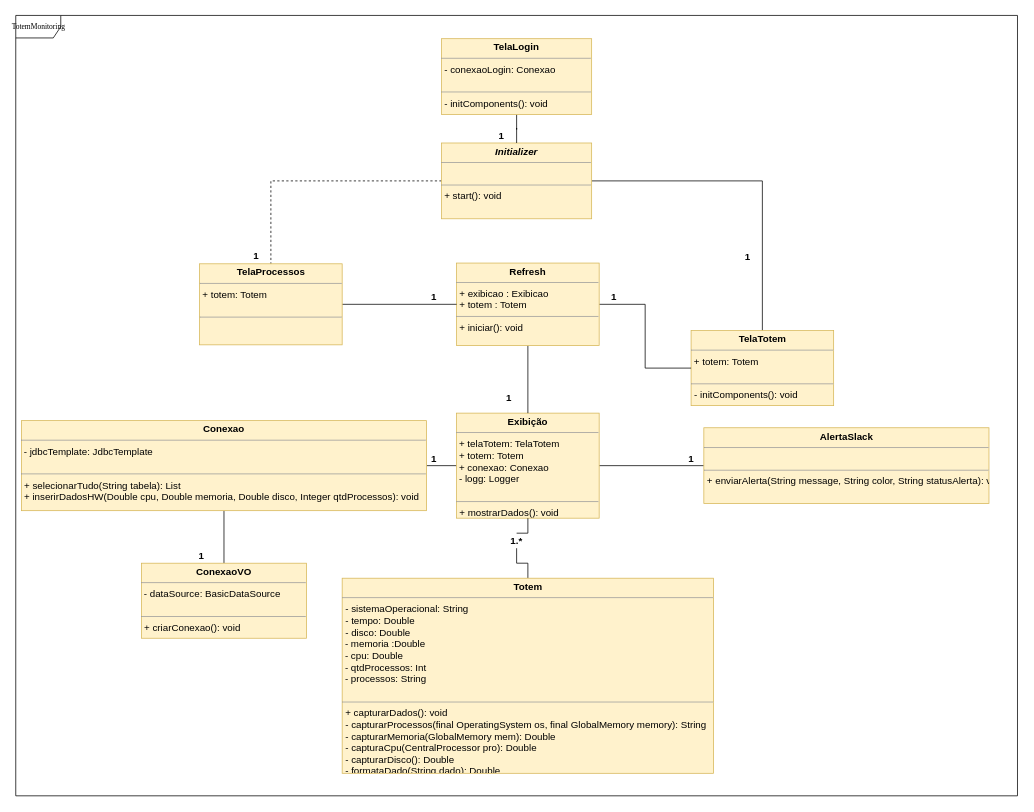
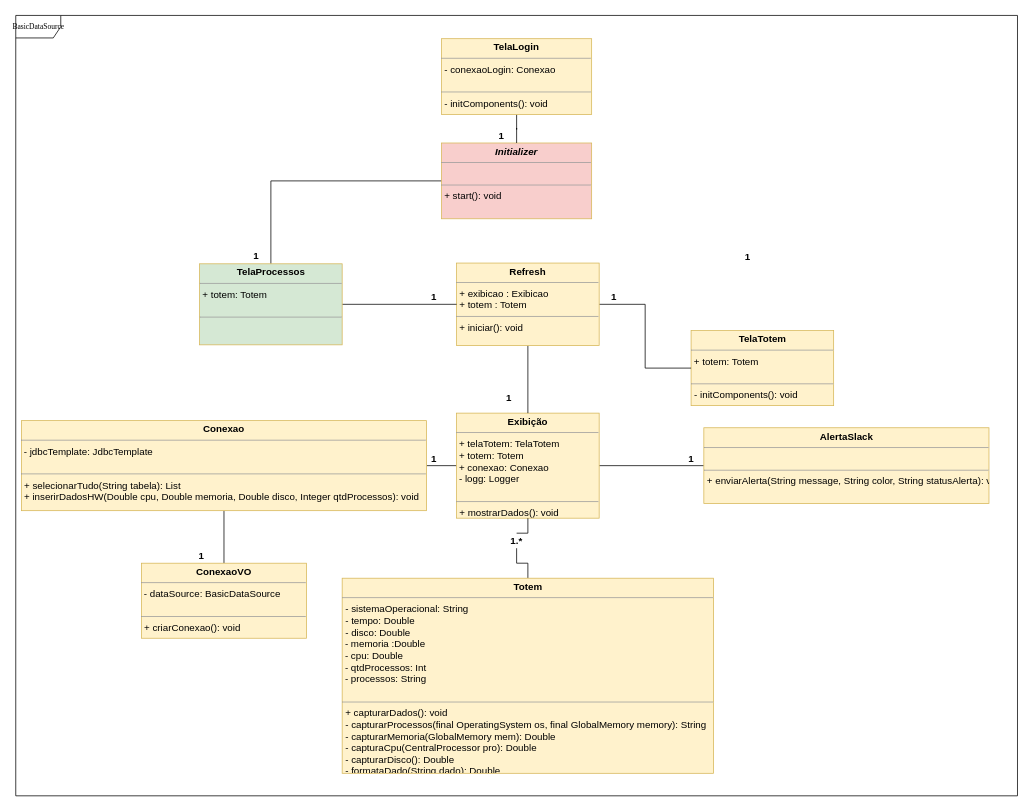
  <mxCell id="0" />
  <mxCell id="1" parent="0" />
- <mxCell id="2" value="TotemMonitoring" style="shape=umlFrame;whiteSpace=wrap;html=1;rounded=0;shadow=0;comic=0;labelBackgroundColor=none;strokeWidth=1;fontFamily=Verdana;fontSize=10;align=center;width=60;height=30;" parent="1" vertex="1"><mxGeometry x="20.5" y="20" width="1335" height="1040" as="geometry" /></mxCell>
+ <mxCell id="2" value="BasicDataSource" style="shape=umlFrame;whiteSpace=wrap;html=1;rounded=0;shadow=0;comic=0;labelBackgroundColor=none;strokeWidth=1;fontFamily=Verdana;fontSize=10;align=center;width=60;height=30;" parent="1" vertex="1"><mxGeometry x="20.5" y="20" width="1335" height="1040" as="geometry" /></mxCell>
  <mxCell id="3" style="edgeStyle=orthogonalEdgeStyle;rounded=0;orthogonalLoop=1;jettySize=auto;html=1;entryX=0.5;entryY=0;entryDx=0;entryDy=0;endArrow=none;endFill=0;" parent="1" source="23" target="10" edge="1"><mxGeometry relative="1" as="geometry" /></mxCell>
  <mxCell id="4" style="edgeStyle=orthogonalEdgeStyle;rounded=0;orthogonalLoop=1;jettySize=auto;html=1;entryX=1;entryY=0.5;entryDx=0;entryDy=0;endArrow=none;endFill=0;" edge="1" parent="1" source="6" target="20"><mxGeometry relative="1" as="geometry" /></mxCell>
  <mxCell id="5" style="edgeStyle=orthogonalEdgeStyle;rounded=0;orthogonalLoop=1;jettySize=auto;html=1;endArrow=none;endFill=0;" edge="1" parent="1" source="6" target="22"><mxGeometry relative="1" as="geometry" /></mxCell>
  <mxCell id="6" value="&lt;p style=&quot;margin: 4px 0px 0px ; text-align: center ; font-size: 13px&quot;&gt;&lt;b&gt;&lt;font style=&quot;font-size: 13px&quot;&gt;Exibição&lt;/font&gt;&lt;/b&gt;&lt;/p&gt;&lt;hr size=&quot;1&quot; style=&quot;font-size: 13px&quot;&gt;&lt;span style=&quot;white-space: normal ; font-size: 13px&quot;&gt;&lt;font style=&quot;font-size: 13px&quot;&gt;&amp;nbsp;+ telaTotem: TelaTotem&lt;br&gt;&amp;nbsp;+ totem: Totem&lt;br&gt;&amp;nbsp;+ conexao: Conexao&lt;br&gt;&amp;nbsp;- logg: Logger&lt;br&gt;&lt;/font&gt;&lt;/span&gt;&lt;p style=&quot;margin: 0px 0px 0px 4px ; font-size: 13px&quot;&gt;&lt;font style=&quot;font-size: 13px&quot;&gt;&lt;br&gt;&lt;/font&gt;&lt;/p&gt;&lt;hr size=&quot;1&quot; style=&quot;font-size: 13px&quot;&gt;&lt;p style=&quot;margin: 0px 0px 0px 4px ; font-size: 13px&quot;&gt;&lt;font style=&quot;font-size: 13px&quot;&gt;+ mostrarDados(): void&lt;/font&gt;&lt;/p&gt;" style="verticalAlign=top;align=left;overflow=fill;fontSize=12;fontFamily=Helvetica;html=1;rounded=0;shadow=0;comic=0;labelBackgroundColor=none;strokeWidth=1;fillColor=#fff2cc;strokeColor=#d6b656;" parent="1" vertex="1"><mxGeometry x="608" y="550" width="190" height="140" as="geometry" /></mxCell>
- <mxCell id="7" style="edgeStyle=orthogonalEdgeStyle;rounded=0;orthogonalLoop=1;jettySize=auto;html=1;endArrow=none;endFill=0;dashed=1;" edge="1" parent="1" source="9" target="16"><mxGeometry relative="1" as="geometry" /></mxCell>
- <mxCell id="8" style="edgeStyle=orthogonalEdgeStyle;rounded=0;orthogonalLoop=1;jettySize=auto;html=1;endArrow=none;endFill=0;" edge="1" parent="1" source="9" target="11"><mxGeometry relative="1" as="geometry" /></mxCell>
- <mxCell id="9" value="&lt;p style=&quot;margin: 4px 0px 0px ; text-align: center ; font-size: 13px&quot;&gt;&lt;font style=&quot;font-size: 13px&quot;&gt;&lt;i&gt;&lt;b&gt;Initializer&lt;/b&gt;&lt;/i&gt;&lt;br&gt;&lt;/font&gt;&lt;/p&gt;&lt;hr size=&quot;1&quot; style=&quot;font-size: 13px&quot;&gt;&lt;p style=&quot;margin: 0px 0px 0px 4px ; font-size: 13px&quot;&gt;&lt;font style=&quot;font-size: 13px&quot;&gt;&lt;br&gt;&lt;/font&gt;&lt;/p&gt;&lt;hr size=&quot;1&quot; style=&quot;font-size: 13px&quot;&gt;&lt;p style=&quot;margin: 0px 0px 0px 4px ; font-size: 13px&quot;&gt;&lt;font style=&quot;font-size: 13px&quot;&gt;+ start(): void&lt;br&gt;&lt;/font&gt;&lt;br&gt;&lt;/p&gt;" style="verticalAlign=top;align=left;overflow=fill;fontSize=12;fontFamily=Helvetica;html=1;rounded=0;shadow=0;comic=0;labelBackgroundColor=none;strokeWidth=1;fillColor=#fff2cc;strokeColor=#d6b656;" parent="1" vertex="1"><mxGeometry x="588" y="190" width="200" height="101" as="geometry" /></mxCell>
+ <mxCell id="7" style="edgeStyle=orthogonalEdgeStyle;rounded=0;orthogonalLoop=1;jettySize=auto;html=1;endArrow=none;endFill=0;" edge="1" parent="1" source="9" target="16"><mxGeometry relative="1" as="geometry" /></mxCell>
+ <mxCell id="9" value="&lt;p style=&quot;margin: 4px 0px 0px ; text-align: center ; font-size: 13px&quot;&gt;&lt;font style=&quot;font-size: 13px&quot;&gt;&lt;i&gt;&lt;b&gt;Initializer&lt;/b&gt;&lt;/i&gt;&lt;br&gt;&lt;/font&gt;&lt;/p&gt;&lt;hr size=&quot;1&quot; style=&quot;font-size: 13px&quot;&gt;&lt;p style=&quot;margin: 0px 0px 0px 4px ; font-size: 13px&quot;&gt;&lt;font style=&quot;font-size: 13px&quot;&gt;&lt;br&gt;&lt;/font&gt;&lt;/p&gt;&lt;hr size=&quot;1&quot; style=&quot;font-size: 13px&quot;&gt;&lt;p style=&quot;margin: 0px 0px 0px 4px ; font-size: 13px&quot;&gt;&lt;font style=&quot;font-size: 13px&quot;&gt;+ start(): void&lt;br&gt;&lt;/font&gt;&lt;br&gt;&lt;/p&gt;" style="verticalAlign=top;align=left;overflow=fill;fontSize=12;fontFamily=Helvetica;html=1;rounded=0;shadow=0;comic=0;labelBackgroundColor=none;strokeWidth=1;fillColor=#f8cecc;strokeColor=#d6b656;" parent="1" vertex="1"><mxGeometry x="588" y="190" width="200" height="101" as="geometry" /></mxCell>
  <mxCell id="10" value="&lt;p style=&quot;margin: 4px 0px 0px ; text-align: center ; font-size: 13px&quot;&gt;&lt;b&gt;&lt;font style=&quot;font-size: 13px&quot;&gt;Totem&lt;/font&gt;&lt;/b&gt;&lt;/p&gt;&lt;hr size=&quot;1&quot; style=&quot;font-size: 13px&quot;&gt;&lt;p style=&quot;margin: 0px 0px 0px 4px ; font-size: 13px&quot;&gt;&lt;font style=&quot;font-size: 13px&quot;&gt;- sistemaOperacional: String&lt;br&gt;- tempo: Double&lt;/font&gt;&lt;/p&gt;&lt;p style=&quot;margin: 0px 0px 0px 4px ; font-size: 13px&quot;&gt;&lt;font style=&quot;font-size: 13px&quot;&gt;- disco: Double&lt;br&gt;&lt;/font&gt;&lt;/p&gt;&lt;div style=&quot;font-size: 13px&quot;&gt;&lt;font style=&quot;font-size: 13px&quot;&gt;&amp;nbsp;- memoria :Double&lt;br&gt;&lt;/font&gt;&lt;/div&gt;&lt;div style=&quot;font-size: 13px&quot;&gt;&lt;font style=&quot;font-size: 13px&quot;&gt;&amp;nbsp;- cpu: Double&lt;br&gt;&lt;/font&gt;&lt;/div&gt;&lt;div style=&quot;font-size: 13px&quot;&gt;&lt;div&gt;&lt;font style=&quot;font-size: 13px&quot;&gt;&amp;nbsp;- qtdProcessos: Int&lt;br&gt;&lt;/font&gt;&lt;/div&gt;&lt;div&gt;&lt;div&gt;&lt;font style=&quot;font-size: 13px&quot;&gt;&amp;nbsp;- processos: String&lt;/font&gt;&lt;/div&gt;&lt;/div&gt;&lt;/div&gt;&lt;div style=&quot;font-size: 13px&quot;&gt;&lt;font style=&quot;font-size: 13px&quot;&gt;&lt;br&gt;&lt;/font&gt;&lt;/div&gt;&lt;hr size=&quot;1&quot; style=&quot;font-size: 13px&quot;&gt;&lt;p style=&quot;margin: 0px 0px 0px 4px ; font-size: 13px&quot;&gt;&lt;font style=&quot;font-size: 13px&quot;&gt;+ capturarDados(): void&lt;/font&gt;&lt;/p&gt;&lt;p style=&quot;margin: 0px 0px 0px 4px ; font-size: 13px&quot;&gt;&lt;font style=&quot;font-size: 13px&quot;&gt;- capturarProcessos(final OperatingSystem os, final GlobalMemory memory): String&lt;/font&gt;&lt;/p&gt;&lt;p style=&quot;margin: 0px 0px 0px 4px ; font-size: 13px&quot;&gt;&lt;font style=&quot;font-size: 13px&quot;&gt;- capturarMemoria(GlobalMemory mem): Double&lt;/font&gt;&lt;/p&gt;&lt;p style=&quot;margin: 0px 0px 0px 4px ; font-size: 13px&quot;&gt;&lt;font style=&quot;font-size: 13px&quot;&gt;- capturaCpu(CentralProcessor pro): Double&lt;/font&gt;&lt;/p&gt;&lt;p style=&quot;margin: 0px 0px 0px 4px ; font-size: 13px&quot;&gt;&lt;font style=&quot;font-size: 13px&quot;&gt;- capturarDisco(): Double&lt;/font&gt;&lt;/p&gt;&lt;p style=&quot;margin: 0px 0px 0px 4px ; font-size: 13px&quot;&gt;&lt;font style=&quot;font-size: 13px&quot;&gt;- formataDado(String dado): Double&lt;/font&gt;&lt;/p&gt;&lt;p style=&quot;margin: 0px 0px 0px 4px ; font-size: 13px&quot;&gt;&lt;font style=&quot;font-size: 13px&quot;&gt;&lt;br&gt;&lt;/font&gt;&lt;/p&gt;&lt;p style=&quot;margin: 0px 0px 0px 4px ; font-size: 13px&quot;&gt;&lt;font style=&quot;font-size: 13px&quot;&gt;&lt;br&gt;&lt;/font&gt;&lt;br&gt;&lt;/p&gt;" style="verticalAlign=top;align=left;overflow=fill;fontSize=12;fontFamily=Helvetica;html=1;rounded=0;shadow=0;comic=0;labelBackgroundColor=none;strokeWidth=1;fillColor=#fff2cc;strokeColor=#d6b656;" parent="1" vertex="1"><mxGeometry x="455.5" y="770" width="495" height="260" as="geometry" /></mxCell>
  <mxCell id="11" value="&lt;p style=&quot;margin: 4px 0px 0px ; text-align: center ; font-size: 13px&quot;&gt;&lt;b&gt;&lt;font style=&quot;font-size: 13px&quot;&gt;TelaTotem&lt;/font&gt;&lt;/b&gt;&lt;/p&gt;&lt;hr size=&quot;1&quot; style=&quot;font-size: 13px&quot;&gt;&lt;span style=&quot;white-space: normal ; font-size: 13px&quot;&gt;&lt;font style=&quot;font-size: 13px&quot;&gt;&amp;nbsp;+ totem: Totem&lt;/font&gt;&lt;/span&gt;&lt;p style=&quot;margin: 0px 0px 0px 4px ; font-size: 13px&quot;&gt;&lt;font style=&quot;font-size: 13px&quot;&gt;&lt;br&gt;&lt;/font&gt;&lt;/p&gt;&lt;hr size=&quot;1&quot; style=&quot;font-size: 13px&quot;&gt;&lt;p style=&quot;margin: 0px 0px 0px 4px ; font-size: 13px&quot;&gt;&lt;font style=&quot;font-size: 13px&quot;&gt;- initComponents(): void&lt;/font&gt;&lt;/p&gt;&lt;p style=&quot;margin: 0px 0px 0px 4px ; font-size: 13px&quot;&gt;&lt;br&gt;&lt;/p&gt;" style="verticalAlign=top;align=left;overflow=fill;fontSize=12;fontFamily=Helvetica;html=1;rounded=0;shadow=0;comic=0;labelBackgroundColor=none;strokeWidth=1;fillColor=#fff2cc;strokeColor=#d6b656;" parent="1" vertex="1"><mxGeometry x="920.5" y="440" width="190" height="100" as="geometry" /></mxCell>
  <mxCell id="12" style="edgeStyle=orthogonalEdgeStyle;rounded=0;orthogonalLoop=1;jettySize=auto;html=1;entryX=0;entryY=0.5;entryDx=0;entryDy=0;endArrow=none;endFill=0;" parent="1" source="14" target="11" edge="1"><mxGeometry relative="1" as="geometry" /></mxCell>
  <mxCell id="13" style="edgeStyle=orthogonalEdgeStyle;rounded=0;orthogonalLoop=1;jettySize=auto;html=1;entryX=0.5;entryY=0;entryDx=0;entryDy=0;endArrow=none;endFill=0;" edge="1" parent="1" source="14" target="6"><mxGeometry relative="1" as="geometry" /></mxCell>
  <mxCell id="14" value="&lt;p style=&quot;margin: 4px 0px 0px ; text-align: center ; font-size: 13px&quot;&gt;&lt;b&gt;&lt;font style=&quot;font-size: 13px&quot;&gt;Refresh&lt;/font&gt;&lt;/b&gt;&lt;/p&gt;&lt;hr size=&quot;1&quot; style=&quot;font-size: 13px&quot;&gt;&lt;p style=&quot;margin: 0px 0px 0px 4px ; font-size: 13px&quot;&gt;&lt;font style=&quot;font-size: 13px&quot;&gt;+ exibicao : Exibicao&lt;/font&gt;&lt;/p&gt;&lt;p style=&quot;margin: 0px 0px 0px 4px ; font-size: 13px&quot;&gt;&lt;font style=&quot;font-size: 13px&quot;&gt;+ totem : Totem&lt;/font&gt;&lt;/p&gt;&lt;hr size=&quot;1&quot; style=&quot;font-size: 13px&quot;&gt;&lt;p style=&quot;margin: 0px 0px 0px 4px ; font-size: 13px&quot;&gt;&lt;font style=&quot;font-size: 13px&quot;&gt;+ iniciar(): void&lt;/font&gt;&lt;/p&gt;&lt;p style=&quot;margin: 0px 0px 0px 4px ; font-size: 13px&quot;&gt;&lt;br&gt;&lt;/p&gt;" style="verticalAlign=top;align=left;overflow=fill;fontSize=12;fontFamily=Helvetica;html=1;rounded=0;shadow=0;comic=0;labelBackgroundColor=none;strokeWidth=1;fillColor=#fff2cc;strokeColor=#d6b656;" parent="1" vertex="1"><mxGeometry x="608" y="350" width="190" height="110" as="geometry" /></mxCell>
  <mxCell id="15" style="edgeStyle=orthogonalEdgeStyle;rounded=0;orthogonalLoop=1;jettySize=auto;html=1;endArrow=none;endFill=0;" edge="1" parent="1" source="16" target="14"><mxGeometry relative="1" as="geometry" /></mxCell>
- <mxCell id="16" value="&lt;p style=&quot;margin: 4px 0px 0px ; text-align: center ; font-size: 13px&quot;&gt;&lt;b&gt;&lt;font style=&quot;font-size: 13px&quot;&gt;TelaProcessos&lt;/font&gt;&lt;/b&gt;&lt;/p&gt;&lt;hr size=&quot;1&quot; style=&quot;font-size: 13px&quot;&gt;&lt;span style=&quot;white-space: normal ; font-size: 13px&quot;&gt;&lt;font style=&quot;font-size: 13px&quot;&gt;&amp;nbsp;+ totem: Totem&lt;br&gt;&lt;/font&gt;&lt;/span&gt;&lt;p style=&quot;margin: 0px 0px 0px 4px ; font-size: 13px&quot;&gt;&lt;font style=&quot;font-size: 13px&quot;&gt;&lt;br&gt;&lt;/font&gt;&lt;/p&gt;&lt;hr size=&quot;1&quot; style=&quot;font-size: 13px&quot;&gt;&lt;p style=&quot;margin: 0px 0px 0px 4px ; font-size: 13px&quot;&gt;&lt;br&gt;&lt;/p&gt;" style="verticalAlign=top;align=left;overflow=fill;fontSize=12;fontFamily=Helvetica;html=1;rounded=0;shadow=0;comic=0;labelBackgroundColor=none;strokeWidth=1;fillColor=#fff2cc;strokeColor=#d6b656;" parent="1" vertex="1"><mxGeometry x="265.5" y="351" width="190" height="108" as="geometry" /></mxCell>
+ <mxCell id="16" value="&lt;p style=&quot;margin: 4px 0px 0px ; text-align: center ; font-size: 13px&quot;&gt;&lt;b&gt;&lt;font style=&quot;font-size: 13px&quot;&gt;TelaProcessos&lt;/font&gt;&lt;/b&gt;&lt;/p&gt;&lt;hr size=&quot;1&quot; style=&quot;font-size: 13px&quot;&gt;&lt;span style=&quot;white-space: normal ; font-size: 13px&quot;&gt;&lt;font style=&quot;font-size: 13px&quot;&gt;&amp;nbsp;+ totem: Totem&lt;br&gt;&lt;/font&gt;&lt;/span&gt;&lt;p style=&quot;margin: 0px 0px 0px 4px ; font-size: 13px&quot;&gt;&lt;font style=&quot;font-size: 13px&quot;&gt;&lt;br&gt;&lt;/font&gt;&lt;/p&gt;&lt;hr size=&quot;1&quot; style=&quot;font-size: 13px&quot;&gt;&lt;p style=&quot;margin: 0px 0px 0px 4px ; font-size: 13px&quot;&gt;&lt;br&gt;&lt;/p&gt;" style="verticalAlign=top;align=left;overflow=fill;fontSize=12;fontFamily=Helvetica;html=1;rounded=0;shadow=0;comic=0;labelBackgroundColor=none;strokeWidth=1;fillColor=#d5e8d4;strokeColor=#d6b656;" parent="1" vertex="1"><mxGeometry x="265.5" y="351" width="190" height="108" as="geometry" /></mxCell>
  <mxCell id="17" style="edgeStyle=orthogonalEdgeStyle;rounded=0;orthogonalLoop=1;jettySize=auto;html=1;endArrow=none;endFill=0;" parent="1" source="18" target="9" edge="1"><mxGeometry relative="1" as="geometry" /></mxCell>
  <mxCell id="18" value="&lt;p style=&quot;margin: 4px 0px 0px ; text-align: center ; font-size: 13px&quot;&gt;&lt;b&gt;&lt;font style=&quot;font-size: 13px&quot;&gt;TelaLogin&lt;/font&gt;&lt;/b&gt;&lt;/p&gt;&lt;hr size=&quot;1&quot; style=&quot;font-size: 13px&quot;&gt;&lt;p style=&quot;margin: 0px 0px 0px 4px ; font-size: 13px&quot;&gt;&lt;font style=&quot;font-size: 13px&quot;&gt;- conexaoLogin: Conexao&lt;/font&gt;&lt;/p&gt;&lt;p style=&quot;margin: 0px 0px 0px 4px ; font-size: 13px&quot;&gt;&lt;font style=&quot;font-size: 13px&quot;&gt;&lt;br&gt;&lt;/font&gt;&lt;/p&gt;&lt;hr size=&quot;1&quot; style=&quot;font-size: 13px&quot;&gt;&lt;p style=&quot;margin: 0px 0px 0px 4px ; font-size: 13px&quot;&gt;&lt;font style=&quot;font-size: 13px&quot;&gt;- initComponents(): void&lt;/font&gt;&lt;/p&gt;" style="verticalAlign=top;align=left;overflow=fill;fontSize=12;fontFamily=Helvetica;html=1;rounded=0;shadow=0;comic=0;labelBackgroundColor=none;strokeWidth=1;fillColor=#fff2cc;strokeColor=#d6b656;" parent="1" vertex="1"><mxGeometry x="588" y="51" width="200" height="101" as="geometry" /></mxCell>
  <mxCell id="19" style="edgeStyle=orthogonalEdgeStyle;rounded=0;orthogonalLoop=1;jettySize=auto;html=1;endArrow=none;endFill=0;" edge="1" parent="1" source="20" target="21"><mxGeometry relative="1" as="geometry" /></mxCell>
  <mxCell id="20" value="&lt;p style=&quot;margin: 4px 0px 0px ; text-align: center ; font-size: 13px&quot;&gt;&lt;b&gt;&lt;font style=&quot;font-size: 13px&quot;&gt;Conexao&lt;/font&gt;&lt;/b&gt;&lt;/p&gt;&lt;hr size=&quot;1&quot; style=&quot;font-size: 13px&quot;&gt;&lt;span style=&quot;white-space: normal ; font-size: 13px&quot;&gt;&lt;font style=&quot;font-size: 13px&quot;&gt;&amp;nbsp;- jdbcTemplate: JdbcTemplate&lt;br&gt;&lt;br&gt;&lt;/font&gt;&lt;/span&gt;&lt;hr size=&quot;1&quot; style=&quot;font-size: 13px&quot;&gt;&lt;p style=&quot;margin: 0px 0px 0px 4px ; font-size: 13px&quot;&gt;&lt;font style=&quot;font-size: 13px&quot;&gt;+ selecionarTudo(String tabela): List&lt;/font&gt;&lt;/p&gt;&lt;p style=&quot;margin: 0px 0px 0px 4px ; font-size: 13px&quot;&gt;&lt;font style=&quot;font-size: 13px&quot;&gt;+ inserirDadosHW(Double cpu, Double memoria, Double disco, Integer qtdProcessos): void&lt;/font&gt;&lt;/p&gt;&lt;p style=&quot;margin: 0px 0px 0px 4px ; font-size: 13px&quot;&gt;&lt;br&gt;&lt;/p&gt;" style="verticalAlign=top;align=left;overflow=fill;fontSize=12;fontFamily=Helvetica;html=1;rounded=0;shadow=0;comic=0;labelBackgroundColor=none;strokeWidth=1;fillColor=#fff2cc;strokeColor=#d6b656;" parent="1" vertex="1"><mxGeometry x="28" y="560" width="540" height="120" as="geometry" /></mxCell>
  <mxCell id="21" value="&lt;p style=&quot;margin: 4px 0px 0px ; text-align: center ; font-size: 13px&quot;&gt;&lt;b&gt;&lt;font style=&quot;font-size: 13px&quot;&gt;ConexaoVO&lt;/font&gt;&lt;/b&gt;&lt;/p&gt;&lt;hr size=&quot;1&quot; style=&quot;font-size: 13px&quot;&gt;&lt;span style=&quot;white-space: normal ; font-size: 13px&quot;&gt;&lt;font style=&quot;font-size: 13px&quot;&gt;&amp;nbsp;- dataSource: BasicDataSource&lt;br&gt;&lt;br&gt;&lt;/font&gt;&lt;/span&gt;&lt;hr size=&quot;1&quot; style=&quot;font-size: 13px&quot;&gt;&lt;p style=&quot;margin: 0px 0px 0px 4px ; font-size: 13px&quot;&gt;&lt;font style=&quot;font-size: 13px&quot;&gt;+ criarConexao(): void&lt;/font&gt;&lt;/p&gt;" style="verticalAlign=top;align=left;overflow=fill;fontSize=12;fontFamily=Helvetica;html=1;rounded=0;shadow=0;comic=0;labelBackgroundColor=none;strokeWidth=1;fillColor=#fff2cc;strokeColor=#d6b656;" parent="1" vertex="1"><mxGeometry x="188" y="750" width="220" height="100" as="geometry" /></mxCell>
  <mxCell id="22" value="&lt;p style=&quot;margin: 4px 0px 0px ; text-align: center ; font-size: 13px&quot;&gt;&lt;b&gt;&lt;font style=&quot;font-size: 13px&quot;&gt;AlertaSlack&lt;/font&gt;&lt;/b&gt;&lt;/p&gt;&lt;hr size=&quot;1&quot; style=&quot;font-size: 13px&quot;&gt;&lt;span style=&quot;white-space: normal ; font-size: 13px&quot;&gt;&lt;font style=&quot;font-size: 13px&quot;&gt;&lt;br&gt;&lt;/font&gt;&lt;/span&gt;&lt;hr size=&quot;1&quot; style=&quot;font-size: 13px&quot;&gt;&lt;p style=&quot;margin: 0px 0px 0px 4px ; font-size: 13px&quot;&gt;&lt;font style=&quot;font-size: 13px&quot;&gt;+ enviarAlerta(String message, String color, String statusAlerta): void&lt;/font&gt;&lt;/p&gt;" style="verticalAlign=top;align=left;overflow=fill;fontSize=12;fontFamily=Helvetica;html=1;rounded=0;shadow=0;comic=0;labelBackgroundColor=none;strokeWidth=1;fillColor=#fff2cc;strokeColor=#d6b656;" parent="1" vertex="1"><mxGeometry x="937.5" y="569.5" width="380" height="101" as="geometry" /></mxCell>
  <mxCell id="23" value="&lt;b&gt;&lt;font style=&quot;font-size: 13px&quot;&gt;1.*&lt;/font&gt;&lt;/b&gt;" style="text;html=1;strokeColor=none;fillColor=none;align=center;verticalAlign=middle;whiteSpace=wrap;rounded=0;shadow=0;comic=0;" parent="1" vertex="1"><mxGeometry x="668" y="710" width="40" height="20" as="geometry" /></mxCell>
  <mxCell id="24" style="edgeStyle=orthogonalEdgeStyle;rounded=0;orthogonalLoop=1;jettySize=auto;html=1;entryX=0.5;entryY=0;entryDx=0;entryDy=0;endArrow=none;endFill=0;" parent="1" source="6" target="23" edge="1"><mxGeometry relative="1" as="geometry"><mxPoint x="703" y="690" as="sourcePoint" /><mxPoint x="703" y="760" as="targetPoint" /></mxGeometry></mxCell>
  <mxCell id="25" value="&lt;font style=&quot;font-size: 13px&quot;&gt;&lt;b&gt;1&lt;/b&gt;&lt;/font&gt;" style="text;html=1;strokeColor=none;fillColor=none;align=center;verticalAlign=middle;whiteSpace=wrap;rounded=0;" vertex="1" parent="1"><mxGeometry x="320.5" y="330" width="40" height="20" as="geometry" /></mxCell>
  <mxCell id="26" value="&lt;font style=&quot;font-size: 13px&quot;&gt;&lt;b&gt;1&lt;/b&gt;&lt;/font&gt;" style="text;html=1;strokeColor=none;fillColor=none;align=center;verticalAlign=middle;whiteSpace=wrap;rounded=0;" vertex="1" parent="1"><mxGeometry x="648" y="170" width="40" height="20" as="geometry" /></mxCell>
  <mxCell id="27" value="&lt;font style=&quot;font-size: 13px&quot;&gt;&lt;b&gt;1&lt;/b&gt;&lt;/font&gt;" style="text;html=1;strokeColor=none;fillColor=none;align=center;verticalAlign=middle;whiteSpace=wrap;rounded=0;" vertex="1" parent="1"><mxGeometry x="975.5" y="331" width="40" height="20" as="geometry" /></mxCell>
  <mxCell id="28" value="&lt;font style=&quot;font-size: 13px&quot;&gt;&lt;b&gt;1&lt;/b&gt;&lt;/font&gt;" style="text;html=1;strokeColor=none;fillColor=none;align=center;verticalAlign=middle;whiteSpace=wrap;rounded=0;" vertex="1" parent="1"><mxGeometry x="558" y="385" width="40" height="20" as="geometry" /></mxCell>
  <mxCell id="29" value="&lt;font style=&quot;font-size: 13px&quot;&gt;&lt;b&gt;1&lt;/b&gt;&lt;/font&gt;" style="text;html=1;strokeColor=none;fillColor=none;align=center;verticalAlign=middle;whiteSpace=wrap;rounded=0;" vertex="1" parent="1"><mxGeometry x="798" y="385" width="40" height="20" as="geometry" /></mxCell>
  <mxCell id="30" value="&lt;font style=&quot;font-size: 13px&quot;&gt;&lt;b&gt;1&lt;/b&gt;&lt;/font&gt;" style="text;html=1;strokeColor=none;fillColor=none;align=center;verticalAlign=middle;whiteSpace=wrap;rounded=0;" vertex="1" parent="1"><mxGeometry x="900.5" y="600" width="40" height="20" as="geometry" /></mxCell>
  <mxCell id="31" value="&lt;font style=&quot;font-size: 13px&quot;&gt;&lt;b&gt;1&lt;/b&gt;&lt;/font&gt;" style="text;html=1;strokeColor=none;fillColor=none;align=center;verticalAlign=middle;whiteSpace=wrap;rounded=0;" vertex="1" parent="1"><mxGeometry x="558" y="600" width="40" height="20" as="geometry" /></mxCell>
  <mxCell id="32" value="&lt;font style=&quot;font-size: 13px&quot;&gt;&lt;b&gt;1&lt;/b&gt;&lt;/font&gt;" style="text;html=1;strokeColor=none;fillColor=none;align=center;verticalAlign=middle;whiteSpace=wrap;rounded=0;" vertex="1" parent="1"><mxGeometry x="248" y="730" width="40" height="20" as="geometry" /></mxCell>
  <mxCell id="33" value="&lt;font style=&quot;font-size: 13px&quot;&gt;&lt;b&gt;1&lt;/b&gt;&lt;/font&gt;" style="text;html=1;strokeColor=none;fillColor=none;align=center;verticalAlign=middle;whiteSpace=wrap;rounded=0;" vertex="1" parent="1"><mxGeometry x="658" y="520" width="40" height="20" as="geometry" /></mxCell>
